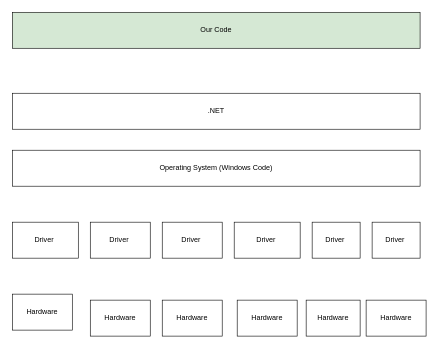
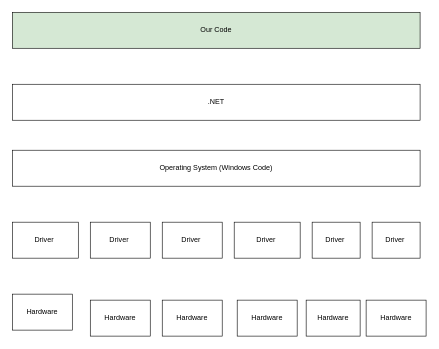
  <mxCell id="0" />
  <mxCell id="1" parent="0" />
  <mxCell id="2" value="Hardware" style="rounded=0;whiteSpace=wrap;html=1;" vertex="1" parent="1"><mxGeometry x="20" y="490" width="100" height="60" as="geometry" /></mxCell>
  <mxCell id="3" value="Operating System (Windows Code)" style="rounded=0;whiteSpace=wrap;html=1;" vertex="1" parent="1"><mxGeometry x="20" y="250" width="680" height="60" as="geometry" /></mxCell>
- <mxCell id="4" value=".NET" style="rounded=0;whiteSpace=wrap;html=1;" vertex="1" parent="1"><mxGeometry x="20" y="155" width="680" height="60" as="geometry" /></mxCell>
+ <mxCell id="4" value=".NET" style="rounded=0;whiteSpace=wrap;html=1;" vertex="1" parent="1"><mxGeometry x="20" y="140" width="680" height="60" as="geometry" /></mxCell>
  <mxCell id="5" value="Our Code" style="rounded=0;whiteSpace=wrap;html=1;fillColor=#d5e8d4;" vertex="1" parent="1"><mxGeometry x="20" y="20" width="680" height="60" as="geometry" /></mxCell>
  <mxCell id="6" value="Driver&amp;nbsp;" style="rounded=0;whiteSpace=wrap;html=1;" vertex="1" parent="1"><mxGeometry x="20" y="370" width="110" height="60" as="geometry" /></mxCell>
  <mxCell id="7" value="Driver&amp;nbsp;" style="rounded=0;whiteSpace=wrap;html=1;" vertex="1" parent="1"><mxGeometry x="270" y="370" width="100" height="60" as="geometry" /></mxCell>
  <mxCell id="8" value="Driver&amp;nbsp;" style="rounded=0;whiteSpace=wrap;html=1;" vertex="1" parent="1"><mxGeometry x="150" y="370" width="100" height="60" as="geometry" /></mxCell>
  <mxCell id="9" value="Driver&amp;nbsp;" style="rounded=0;whiteSpace=wrap;html=1;" vertex="1" parent="1"><mxGeometry x="390" y="370" width="110" height="60" as="geometry" /></mxCell>
  <mxCell id="10" value="Driver&amp;nbsp;" style="rounded=0;whiteSpace=wrap;html=1;" vertex="1" parent="1"><mxGeometry x="620" y="370" width="80" height="60" as="geometry" /></mxCell>
  <mxCell id="11" value="Driver&amp;nbsp;" style="rounded=0;whiteSpace=wrap;html=1;" vertex="1" parent="1"><mxGeometry x="520" y="370" width="80" height="60" as="geometry" /></mxCell>
  <mxCell id="12" value="Hardware" style="rounded=0;whiteSpace=wrap;html=1;" vertex="1" parent="1"><mxGeometry x="610" y="500" width="100" height="60" as="geometry" /></mxCell>
  <mxCell id="13" value="Hardware" style="rounded=0;whiteSpace=wrap;html=1;" vertex="1" parent="1"><mxGeometry x="510" y="500" width="90" height="60" as="geometry" /></mxCell>
  <mxCell id="14" value="Hardware" style="rounded=0;whiteSpace=wrap;html=1;" vertex="1" parent="1"><mxGeometry x="395" y="500" width="100" height="60" as="geometry" /></mxCell>
  <mxCell id="15" value="Hardware" style="rounded=0;whiteSpace=wrap;html=1;" vertex="1" parent="1"><mxGeometry x="270" y="500" width="100" height="60" as="geometry" /></mxCell>
  <mxCell id="16" value="Hardware" style="rounded=0;whiteSpace=wrap;html=1;" vertex="1" parent="1"><mxGeometry x="150" y="500" width="100" height="60" as="geometry" /></mxCell>
